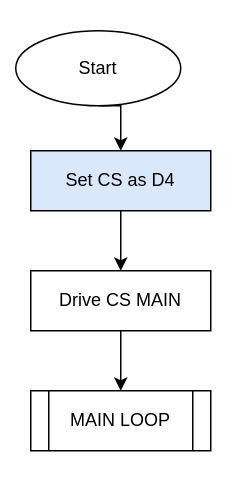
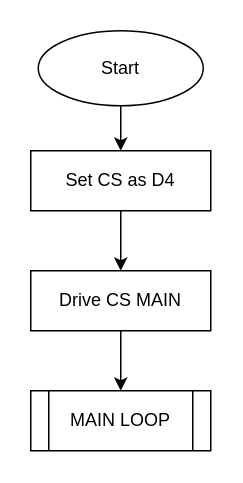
  <mxCell id="0" />
  <mxCell id="1" parent="0" />
  <mxCell id="2" style="edgeStyle=orthogonalEdgeStyle;rounded=0;orthogonalLoop=1;jettySize=auto;html=1;exitX=0.5;exitY=1;exitDx=0;exitDy=0;entryX=0.5;entryY=0;entryDx=0;entryDy=0;" edge="1" parent="1" source="3" target="5"><mxGeometry relative="1" as="geometry" /></mxCell>
- <mxCell id="3" value="Start" style="ellipse;whiteSpace=wrap;html=1;" vertex="1" parent="1"><mxGeometry x="10" y="20" width="110" height="50" as="geometry" /></mxCell>
+ <mxCell id="3" value="Start" style="ellipse;whiteSpace=wrap;html=1;" vertex="1" parent="1"><mxGeometry x="25" y="20" width="110" height="50" as="geometry" /></mxCell>
  <mxCell id="4" style="edgeStyle=orthogonalEdgeStyle;rounded=0;orthogonalLoop=1;jettySize=auto;html=1;entryX=0.5;entryY=0;entryDx=0;entryDy=0;" edge="1" parent="1" source="5" target="7"><mxGeometry relative="1" as="geometry" /></mxCell>
- <mxCell id="5" value="Set CS as D4" style="rounded=0;whiteSpace=wrap;html=1;fillColor=#dae8fc;" vertex="1" parent="1"><mxGeometry x="20" y="100" width="120" height="40" as="geometry" /></mxCell>
+ <mxCell id="5" value="Set CS as D4" style="rounded=0;whiteSpace=wrap;html=1;" vertex="1" parent="1"><mxGeometry x="20" y="100" width="120" height="40" as="geometry" /></mxCell>
  <mxCell id="6" style="edgeStyle=orthogonalEdgeStyle;rounded=0;orthogonalLoop=1;jettySize=auto;html=1;exitX=0.5;exitY=1;exitDx=0;exitDy=0;" edge="1" parent="1" source="7" target="8"><mxGeometry relative="1" as="geometry" /></mxCell>
  <mxCell id="7" value="Drive CS MAIN" style="rounded=0;whiteSpace=wrap;html=1;" vertex="1" parent="1"><mxGeometry x="20" y="180" width="120" height="40" as="geometry" /></mxCell>
  <mxCell id="8" value="MAIN LOOP" style="shape=process;whiteSpace=wrap;html=1;backgroundOutline=1;" vertex="1" parent="1"><mxGeometry x="20" y="260" width="120" height="40" as="geometry" /></mxCell>
